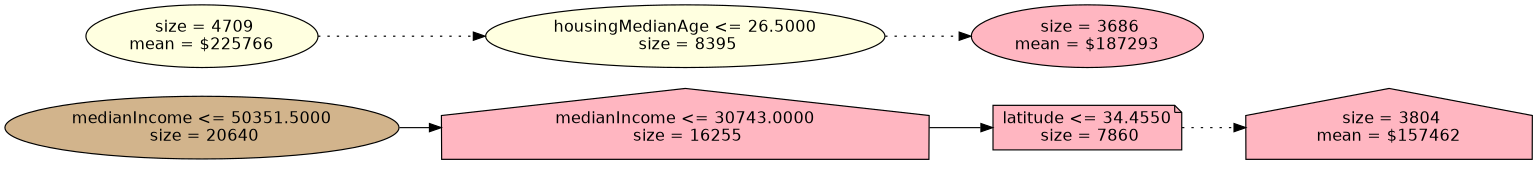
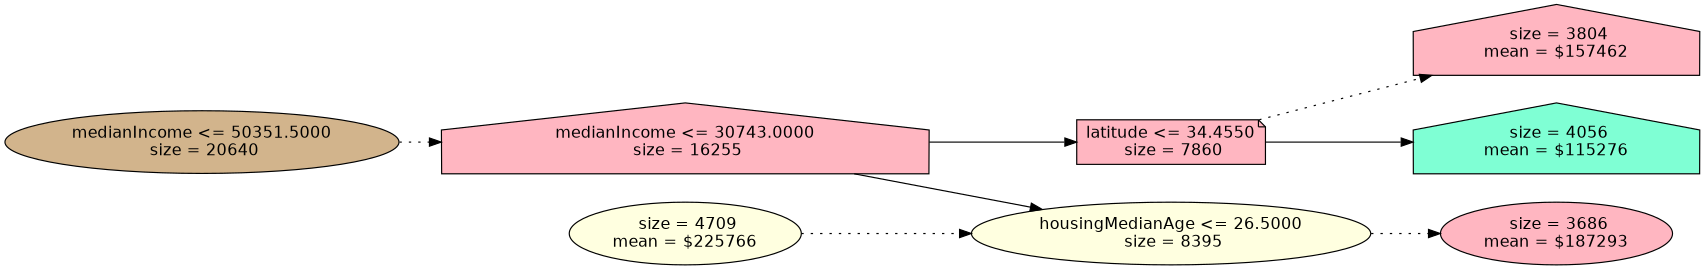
  digraph {
    fontname="DejaVu Sans"
    rankdir=LR
    node [fillcolor=lightpink fontname="DejaVu Sans" shape=ellipse style=filled]
    edge [fontname="DejaVu Sans" style=dotted]
    n1 [fillcolor=tan label="medianIncome <= 50351.5000\n size = 20640"]
    n2 [label="medianIncome <= 30743.0000\n size = 16255" shape=house]
    n3 [label="latitude <= 34.4550\n size = 7860" shape=note]
    n4 [fillcolor=lightyellow label="housingMedianAge <= 26.5000\n size = 8395"]
    n5 [label=" size = 3804\nmean = $157462" shape=house]
+   n6 [fillcolor=aquamarine label=" size = 4056\nmean = $115276" shape=house]
    n7 [label=" size = 3686\nmean = $187293"]
    n8 [fillcolor=lightyellow label=" size = 4709\nmean = $225766"]
-   n1 -> n2 [style=solid]
+   n1 -> n2
    n2 -> n3 [style=solid]
+   n2 -> n4 [style=solid]
    n3 -> n5
+   n3 -> n6 [style=solid]
    n4 -> n7
    n8 -> n4
  }
